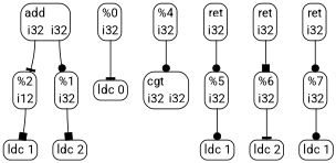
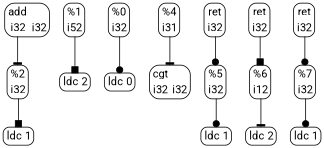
  digraph {
    fontname=Roboto
    node [fontname=Roboto shape=plain style=rounded]
    edge [arrowhead=dot fontname=Roboto tailport="0:_"]
-   n1 [label=<<table border="1" cellborder="0" cellpadding="2" cellspacing="1" style="ROUNDED"><tr><td colspan="0" rowspan="0"><font>%2</font></td></tr><tr><td colspan="0" port="0" rowspan="1"><font>i12</font></td></tr></table>>]
+   n1 [label=<<table border="1" cellborder="0" cellpadding="2" cellspacing="1" style="ROUNDED"><tr><td colspan="0" rowspan="0"><font>%2</font></td></tr><tr><td colspan="0" port="0" rowspan="1"><font>i32</font></td></tr></table>>]
    n2 [label=<<table border="1" cellborder="0" cellpadding="2" cellspacing="1" style="ROUNDED"><tr><td colspan="1" rowspan="0"><font>ldc 1</font></td></tr></table>>]
-   n3 [label=<<table border="1" cellborder="0" cellpadding="2" cellspacing="1" style="ROUNDED"><tr><td colspan="0" rowspan="0"><font>%1</font></td></tr><tr><td colspan="0" port="0" rowspan="1"><font>i32</font></td></tr></table>>]
+   n3 [label=<<table border="1" cellborder="0" cellpadding="2" cellspacing="1" style="ROUNDED"><tr><td colspan="0" rowspan="0"><font>%1</font></td></tr><tr><td colspan="0" port="0" rowspan="1"><font>i52</font></td></tr></table>>]
    n4 [label=<<table border="1" cellborder="0" cellpadding="2" cellspacing="1" style="ROUNDED"><tr><td colspan="1" rowspan="0"><font>ldc 2</font></td></tr></table>>]
    n5 [label=<<table border="1" cellborder="0" cellpadding="2" cellspacing="1" style="ROUNDED"><tr><td colspan="1" rowspan="0"><font>add</font></td></tr><tr><td colspan="1" port="0" rowspan="1"><font>i32</font></td><td colspan="1" port="1" rowspan="1"><font>i32</font></td></tr></table>>]
    n6 [label=<<table border="1" cellborder="0" cellpadding="2" cellspacing="1" style="ROUNDED"><tr><td colspan="0" rowspan="0"><font>%0</font></td></tr><tr><td colspan="0" port="0" rowspan="1"><font>i32</font></td></tr></table>>]
    n7 [label=<<table border="1" cellborder="0" cellpadding="2" cellspacing="1" style="ROUNDED"><tr><td colspan="1" rowspan="0"><font>ldc 0</font></td></tr></table>>]
-   n8 [label=<<table border="1" cellborder="0" cellpadding="2" cellspacing="1" style="ROUNDED"><tr><td colspan="0" rowspan="0"><font>%4</font></td></tr><tr><td colspan="0" port="0" rowspan="1"><font>i32</font></td></tr></table>>]
+   n8 [label=<<table border="1" cellborder="0" cellpadding="2" cellspacing="1" style="ROUNDED"><tr><td colspan="0" rowspan="0"><font>%4</font></td></tr><tr><td colspan="0" port="0" rowspan="1"><font>i31</font></td></tr></table>>]
    n9 [label=<<table border="1" cellborder="0" cellpadding="2" cellspacing="1" style="ROUNDED"><tr><td colspan="1" rowspan="0"><font>cgt</font></td></tr><tr><td colspan="1" port="0" rowspan="1"><font>i32</font></td><td colspan="1" port="1" rowspan="1"><font>i32</font></td></tr></table>>]
    n10 [label=<<table border="1" cellborder="0" cellpadding="2" cellspacing="1" style="ROUNDED"><tr><td colspan="0" rowspan="0"><font>%5</font></td></tr><tr><td colspan="0" port="0" rowspan="1"><font>i32</font></td></tr></table>>]
    n11 [label=<<table border="1" cellborder="0" cellpadding="2" cellspacing="1" style="ROUNDED"><tr><td colspan="1" rowspan="0"><font>ldc 1</font></td></tr></table>>]
    n12 [label=<<table border="1" cellborder="0" cellpadding="2" cellspacing="1" style="ROUNDED"><tr><td colspan="1" rowspan="0"><font>ret</font></td></tr><tr><td colspan="1" port="0" rowspan="1"><font>i32</font></td></tr></table>>]
-   n13 [label=<<table border="1" cellborder="0" cellpadding="2" cellspacing="1" style="ROUNDED"><tr><td colspan="0" rowspan="0"><font>%6</font></td></tr><tr><td colspan="0" port="0" rowspan="1"><font>i32</font></td></tr></table>>]
+   n13 [label=<<table border="1" cellborder="0" cellpadding="2" cellspacing="1" style="ROUNDED"><tr><td colspan="0" rowspan="0"><font>%6</font></td></tr><tr><td colspan="0" port="0" rowspan="1"><font>i12</font></td></tr></table>>]
    n14 [label=<<table border="1" cellborder="0" cellpadding="2" cellspacing="1" style="ROUNDED"><tr><td colspan="1" rowspan="0"><font>ldc 2</font></td></tr></table>>]
    n15 [label=<<table border="1" cellborder="0" cellpadding="2" cellspacing="1" style="ROUNDED"><tr><td colspan="1" rowspan="0"><font>ret</font></td></tr><tr><td colspan="1" port="0" rowspan="1"><font>i32</font></td></tr></table>>]
    n16 [label=<<table border="1" cellborder="0" cellpadding="2" cellspacing="1" style="ROUNDED"><tr><td colspan="0" rowspan="0"><font>%7</font></td></tr><tr><td colspan="0" port="0" rowspan="1"><font>i32</font></td></tr></table>>]
    n17 [label=<<table border="1" cellborder="0" cellpadding="2" cellspacing="1" style="ROUNDED"><tr><td colspan="1" rowspan="0"><font>ldc 1</font></td></tr></table>>]
    n18 [label=<<table border="1" cellborder="0" cellpadding="2" cellspacing="1" style="ROUNDED"><tr><td colspan="1" rowspan="0"><font>ret</font></td></tr><tr><td colspan="1" port="0" rowspan="1"><font>i32</font></td></tr></table>>]
    n1 -> n2 [arrowhead=box]
    n3 -> n4 [arrowhead=box]
    n5 -> n1 [arrowhead=tee fillcolor=black]
-   n5 -> n3 [fillcolor=black tailport="1:_"]
-   n6 -> n7 [arrowhead=tee]
-   n8 -> n9
+   n6 -> n7
+   n8 -> n9 [arrowhead=tee]
    n10 -> n11
    n12 -> n10 [fillcolor=black]
    n13 -> n14 [arrowhead=tee]
    n15 -> n13 [arrowhead=box fillcolor=black]
    n16 -> n17
    n18 -> n16 [fillcolor=black]
  }
